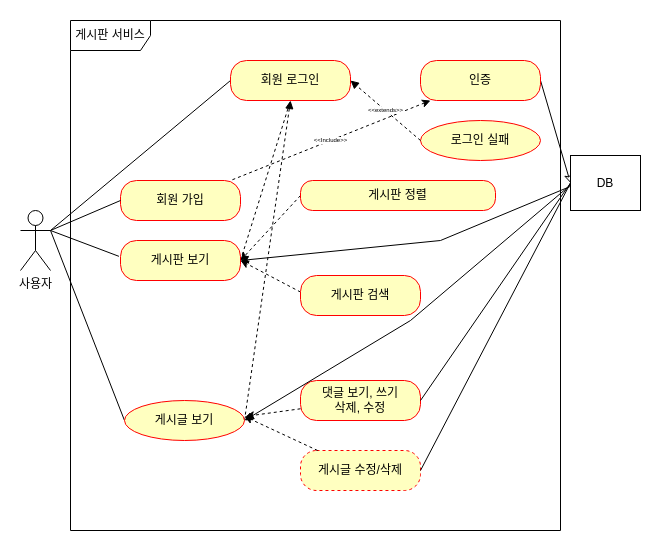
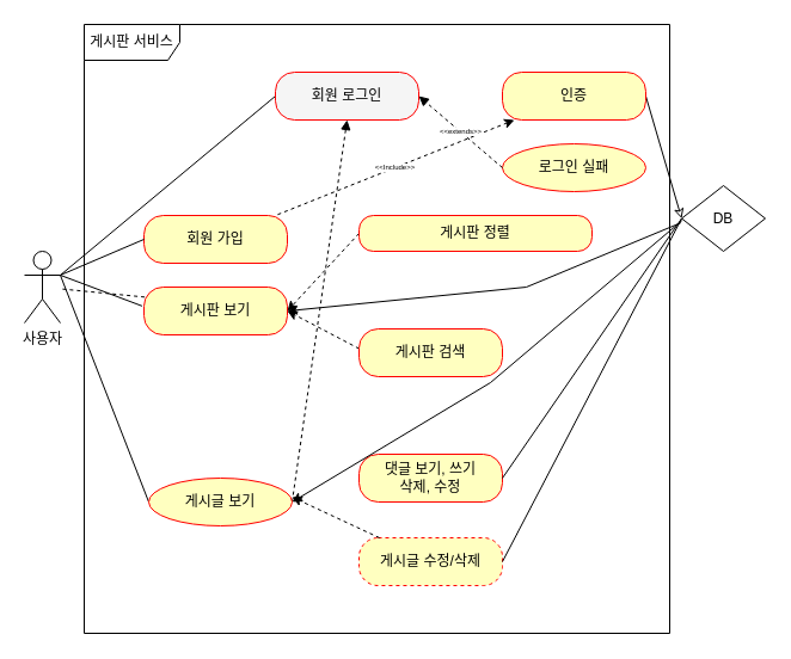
  <mxCell id="0" />
  <mxCell id="1" parent="0" />
  <mxCell id="2" value="사용자&lt;div&gt;&lt;br&gt;&lt;/div&gt;" style="shape=umlActor;verticalLabelPosition=bottom;verticalAlign=top;html=1;" vertex="1" parent="1"><mxGeometry x="20" y="210" width="30" height="60" as="geometry" /></mxCell>
  <mxCell id="3" value="게시판 서비스" style="shape=umlFrame;whiteSpace=wrap;html=1;pointerEvents=0;width=80;height=30;" vertex="1" parent="1"><mxGeometry x="70" y="20" width="490" height="510" as="geometry" /></mxCell>
  <mxCell id="4" value="&amp;lt;&amp;lt;Include&amp;gt;&amp;gt;" style="rounded=0;orthogonalLoop=1;jettySize=auto;html=1;endArrow=none;endFill=0;dashed=1;fontSize=6;startArrow=classic;startFill=1;" edge="1" parent="1" source="6" target="15"><mxGeometry relative="1" as="geometry" /></mxCell>
  <mxCell id="5" style="rounded=0;orthogonalLoop=1;jettySize=auto;html=1;entryX=0;entryY=0.5;entryDx=0;entryDy=0;exitX=1;exitY=0.5;exitDx=0;exitDy=0;endArrow=classic;endFill=0;" edge="1" parent="1" source="6" target="31"><mxGeometry relative="1" as="geometry" /></mxCell>
  <mxCell id="6" value="인증" style="rounded=1;whiteSpace=wrap;html=1;arcSize=40;fontColor=#000000;fillColor=#ffffc0;strokeColor=#ff0000;" vertex="1" parent="1"><mxGeometry x="420" y="60" width="120" height="40" as="geometry" /></mxCell>
  <mxCell id="7" style="rounded=0;orthogonalLoop=1;jettySize=auto;html=1;endArrow=none;endFill=0;exitX=0;exitY=0.5;exitDx=0;exitDy=0;" edge="1" parent="1" source="8"><mxGeometry relative="1" as="geometry"><mxPoint x="50" y="230" as="targetPoint" /></mxGeometry></mxCell>
- <mxCell id="8" value="회원 로그인" style="rounded=1;whiteSpace=wrap;html=1;arcSize=40;fontColor=#000000;fillColor=#ffffc0;strokeColor=#ff0000;" vertex="1" parent="1"><mxGeometry x="230" y="60" width="120" height="40" as="geometry" /></mxCell>
+ <mxCell id="8" value="회원 로그인" style="rounded=1;whiteSpace=wrap;html=1;arcSize=40;fontColor=#000000;fillColor=#f5f5f5;strokeColor=#ff0000;" vertex="1" parent="1"><mxGeometry x="230" y="60" width="120" height="40" as="geometry" /></mxCell>
  <mxCell id="9" style="rounded=0;orthogonalLoop=1;jettySize=auto;html=1;endArrow=none;endFill=0;exitX=0;exitY=0.5;exitDx=0;exitDy=0;" edge="1" parent="1" source="11"><mxGeometry relative="1" as="geometry"><mxPoint x="50" y="230" as="targetPoint" /></mxGeometry></mxCell>
  <mxCell id="10" style="rounded=0;orthogonalLoop=1;jettySize=auto;html=1;endArrow=block;endFill=1;exitX=1;exitY=0.5;exitDx=0;exitDy=0;dashed=1;" edge="1" parent="1" source="11"><mxGeometry relative="1" as="geometry"><mxPoint x="290" y="100" as="targetPoint" /></mxGeometry></mxCell>
  <mxCell id="11" value="게시글 보기" style="ellipse;whiteSpace=wrap;html=1;arcSize=40;fontColor=#000000;fillColor=#ffffc0;strokeColor=#ff0000;" vertex="1" parent="1"><mxGeometry x="124" y="400" width="120" height="40" as="geometry" /></mxCell>
  <mxCell id="12" style="rounded=0;orthogonalLoop=1;jettySize=auto;html=1;endArrow=none;endFill=0;exitX=-0.013;exitY=0.396;exitDx=0;exitDy=0;exitPerimeter=0;" edge="1" parent="1" source="14"><mxGeometry relative="1" as="geometry"><mxPoint x="50" y="230" as="targetPoint" /></mxGeometry></mxCell>
- <mxCell id="13" style="rounded=0;orthogonalLoop=1;jettySize=auto;html=1;entryX=0.5;entryY=1;entryDx=0;entryDy=0;exitX=1;exitY=0.5;exitDx=0;exitDy=0;endArrow=none;endFill=0;dashed=1;" edge="1" parent="1" source="14" target="8"><mxGeometry relative="1" as="geometry" /></mxCell>
+ <mxCell id="13" style="rounded=0;orthogonalLoop=1;jettySize=auto;html=1;exitX=1;exitY=0.5;exitDx=0;exitDy=0;endArrow=none;endFill=0;dashed=1;" edge="1" parent="1" source="14" target="2"><mxGeometry relative="1" as="geometry" /></mxCell>
  <mxCell id="14" value="게시판 보기" style="rounded=1;whiteSpace=wrap;html=1;arcSize=40;fontColor=#000000;fillColor=#ffffc0;strokeColor=#ff0000;" vertex="1" parent="1"><mxGeometry x="120" y="240" width="120" height="40" as="geometry" /></mxCell>
  <mxCell id="15" value="회원 가입" style="rounded=1;whiteSpace=wrap;html=1;arcSize=40;fontColor=#000000;fillColor=#ffffc0;strokeColor=#ff0000;" vertex="1" parent="1"><mxGeometry x="120" y="180" width="120" height="40" as="geometry" /></mxCell>
  <mxCell id="16" value="로그인 실패" style="ellipse;whiteSpace=wrap;html=1;arcSize=40;fontColor=#000000;fillColor=#ffffc0;strokeColor=#ff0000;" vertex="1" parent="1"><mxGeometry x="420" y="120" width="120" height="40" as="geometry" /></mxCell>
  <mxCell id="17" style="rounded=0;orthogonalLoop=1;jettySize=auto;html=1;entryX=1;entryY=0.5;entryDx=0;entryDy=0;dashed=1;exitX=0;exitY=0.5;exitDx=0;exitDy=0;" edge="1" parent="1" source="18" target="14"><mxGeometry relative="1" as="geometry"><mxPoint x="293" y="240" as="sourcePoint" /></mxGeometry></mxCell>
  <mxCell id="18" value="게시판 정렬" style="rounded=1;whiteSpace=wrap;html=1;arcSize=40;fontColor=#000000;fillColor=#ffffc0;strokeColor=#ff0000;" vertex="1" parent="1"><mxGeometry x="300" y="180" width="195" height="30" as="geometry" /></mxCell>
  <mxCell id="19" style="rounded=0;orthogonalLoop=1;jettySize=auto;html=1;dashed=1;exitX=0.001;exitY=0.415;exitDx=0;exitDy=0;exitPerimeter=0;" edge="1" parent="1" source="20"><mxGeometry relative="1" as="geometry"><mxPoint x="240" y="260" as="targetPoint" /></mxGeometry></mxCell>
  <mxCell id="20" value="게시판 검색" style="rounded=1;whiteSpace=wrap;html=1;arcSize=40;fontColor=#000000;fillColor=#ffffc0;strokeColor=#ff0000;" vertex="1" parent="1"><mxGeometry x="300" y="275" width="120" height="40" as="geometry" /></mxCell>
  <mxCell id="21" value="&lt;span style=&quot;font-weight: normal;&quot;&gt;게시글 수정/삭제&lt;/span&gt;" style="rounded=1;whiteSpace=wrap;html=1;arcSize=40;fontColor=#000000;fillColor=#ffffc0;strokeColor=#ff0000;fontStyle=1;dashed=1;" vertex="1" parent="1"><mxGeometry x="300" y="450" width="120" height="40" as="geometry" /></mxCell>
  <mxCell id="22" value="댓글 보기, 쓰기&lt;div&gt;삭제, 수정&lt;/div&gt;" style="rounded=1;whiteSpace=wrap;html=1;arcSize=40;fontColor=#000000;fillColor=#ffffc0;strokeColor=#ff0000;" vertex="1" parent="1"><mxGeometry x="300" y="380" width="120" height="40" as="geometry" /></mxCell>
  <mxCell id="23" style="rounded=0;orthogonalLoop=1;jettySize=auto;html=1;entryX=1;entryY=0.333;entryDx=0;entryDy=0;entryPerimeter=0;exitX=0;exitY=0.5;exitDx=0;exitDy=0;endArrow=none;endFill=0;" edge="1" parent="1" source="15" target="2"><mxGeometry relative="1" as="geometry" /></mxCell>
  <mxCell id="24" value="&amp;lt;&amp;lt;extends&amp;gt;&amp;gt;" style="rounded=0;orthogonalLoop=1;jettySize=auto;html=1;entryX=1;entryY=0.5;entryDx=0;entryDy=0;endArrow=block;endFill=1;exitX=0;exitY=0.5;exitDx=0;exitDy=0;dashed=1;fontSize=6;" edge="1" parent="1" source="16" target="8"><mxGeometry relative="1" as="geometry" /></mxCell>
- <mxCell id="25" style="rounded=0;orthogonalLoop=1;jettySize=auto;html=1;entryX=1.01;entryY=0.396;entryDx=0;entryDy=0;entryPerimeter=0;dashed=1;" edge="1" parent="1" source="22" target="11"><mxGeometry relative="1" as="geometry" /></mxCell>
  <mxCell id="26" style="rounded=0;orthogonalLoop=1;jettySize=auto;html=1;entryX=0.999;entryY=0.396;entryDx=0;entryDy=0;entryPerimeter=0;dashed=1;" edge="1" parent="1" source="21" target="11"><mxGeometry relative="1" as="geometry" /></mxCell>
  <mxCell id="27" style="rounded=0;orthogonalLoop=1;jettySize=auto;html=1;entryX=1;entryY=0.5;entryDx=0;entryDy=0;exitX=-0.011;exitY=0.567;exitDx=0;exitDy=0;exitPerimeter=0;" edge="1" parent="1" source="31" target="14"><mxGeometry relative="1" as="geometry"><Array as="points"><mxPoint x="440" y="240" /></Array></mxGeometry></mxCell>
  <mxCell id="28" style="rounded=0;orthogonalLoop=1;jettySize=auto;html=1;entryX=1;entryY=0.5;entryDx=0;entryDy=0;exitX=0.003;exitY=0.533;exitDx=0;exitDy=0;exitPerimeter=0;" edge="1" parent="1" source="31" target="11"><mxGeometry relative="1" as="geometry"><Array as="points"><mxPoint x="410" y="320" /></Array></mxGeometry></mxCell>
  <mxCell id="29" style="rounded=0;orthogonalLoop=1;jettySize=auto;html=1;entryX=1;entryY=0.5;entryDx=0;entryDy=0;exitX=0;exitY=0.5;exitDx=0;exitDy=0;endArrow=none;endFill=0;" edge="1" parent="1" source="31" target="22"><mxGeometry relative="1" as="geometry" /></mxCell>
  <mxCell id="30" style="rounded=0;orthogonalLoop=1;jettySize=auto;html=1;entryX=1;entryY=0.5;entryDx=0;entryDy=0;exitX=0;exitY=0.5;exitDx=0;exitDy=0;endArrow=none;endFill=0;" edge="1" parent="1" source="31" target="21"><mxGeometry relative="1" as="geometry" /></mxCell>
- <mxCell id="31" value="DB" style="html=1;dropTarget=0;whiteSpace=wrap;" vertex="1" parent="1"><mxGeometry x="570" y="155" width="70" height="55" as="geometry" /></mxCell>
+ <mxCell id="31" value="DB" style="rhombus;html=1;dropTarget=0;whiteSpace=wrap;" vertex="1" parent="1"><mxGeometry x="570" y="155" width="70" height="55" as="geometry" /></mxCell>
